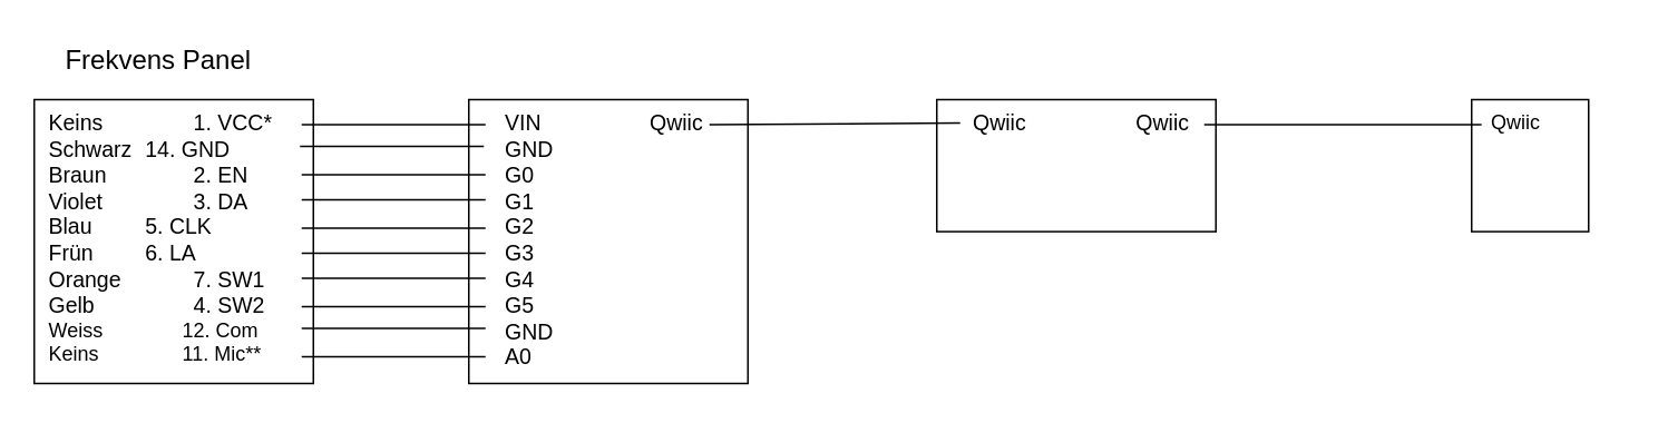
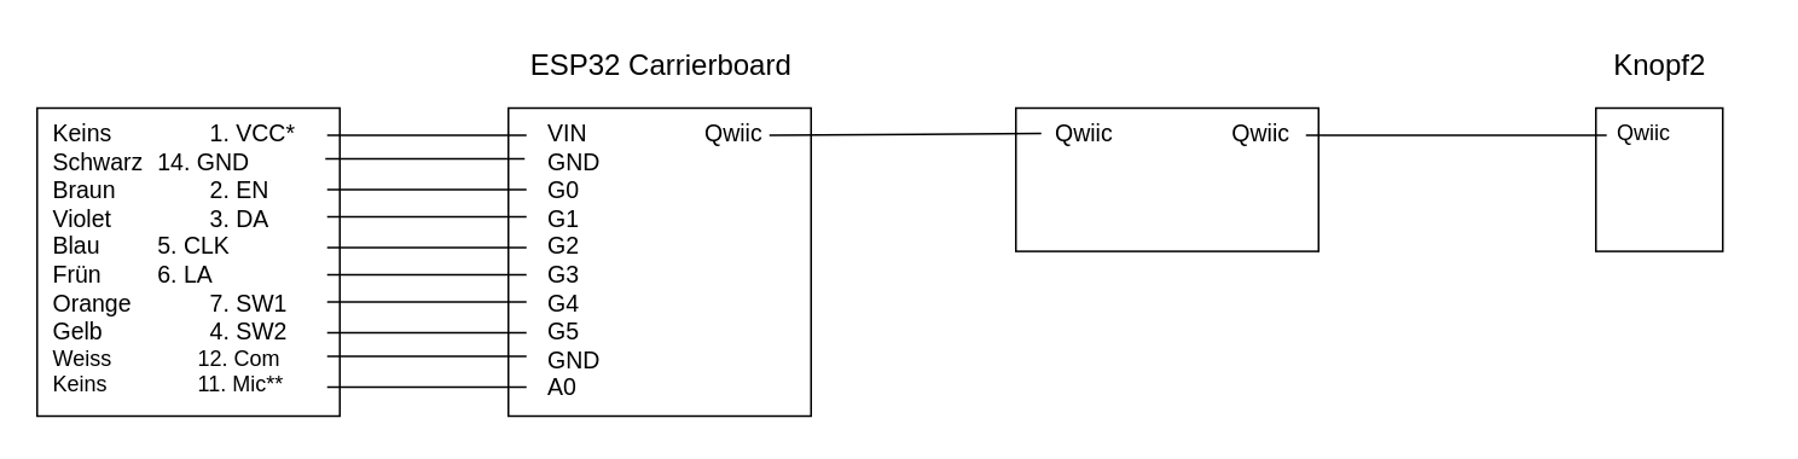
  <mxCell id="0" />
  <mxCell id="1" parent="0" />
  <mxCell id="2" value="" style="group" vertex="1" connectable="0" parent="1"><mxGeometry x="20" y="59" width="167" height="172" as="geometry" /></mxCell>
  <mxCell id="3" value="" style="rounded=0;whiteSpace=wrap;html=1;" vertex="1" parent="2"><mxGeometry width="167" height="170" as="geometry" /></mxCell>
  <mxCell id="4" value="&lt;div&gt;&lt;font style=&quot;font-size: 13px;&quot;&gt;Keins&lt;span style=&quot;white-space: pre;&quot;&gt;&#09;&lt;/span&gt;&lt;span style=&quot;white-space: pre;&quot;&gt;&#09;1. VCC*&lt;/span&gt;&lt;/font&gt;&lt;/div&gt;&lt;div&gt;&lt;font style=&quot;font-size: 13px;&quot;&gt;Schwarz&lt;span style=&quot;white-space: pre;&quot;&gt;&#09;14. GND&lt;/span&gt;&lt;/font&gt;&lt;/div&gt;&lt;div&gt;&lt;font style=&quot;font-size: 13px;&quot;&gt;Braun&lt;span style=&quot;white-space: pre;&quot;&gt;&#09;&lt;/span&gt;&lt;span style=&quot;white-space: pre;&quot;&gt;&#09;&lt;/span&gt;2. EN&lt;/font&gt;&lt;/div&gt;&lt;div&gt;&lt;font style=&quot;font-size: 13px;&quot;&gt;Violet&lt;span style=&quot;white-space: pre;&quot;&gt;&#09;&lt;/span&gt;&lt;span style=&quot;white-space: pre;&quot;&gt;&#09;&lt;/span&gt;3. DA&lt;/font&gt;&lt;/div&gt;&lt;div&gt;&lt;font style=&quot;font-size: 13px;&quot;&gt;Blau&lt;span style=&quot;white-space: pre;&quot;&gt;&#09;&lt;/span&gt;&lt;span style=&quot;white-space: pre;&quot;&gt;&#09;&lt;/span&gt;5. CLK&lt;/font&gt;&lt;/div&gt;&lt;div&gt;&lt;font style=&quot;font-size: 13px;&quot;&gt;Frün&lt;span style=&quot;white-space: pre;&quot;&gt;&#09;&lt;/span&gt;&lt;span style=&quot;white-space: pre;&quot;&gt;&#09;&lt;/span&gt;6. LA&lt;/font&gt;&lt;/div&gt;&lt;div&gt;&lt;font style=&quot;font-size: 13px;&quot;&gt;Orange&lt;span style=&quot;white-space: pre;&quot;&gt;&#09;&lt;/span&gt;&lt;span style=&quot;white-space: pre;&quot;&gt;&#09;7. SW1&lt;/span&gt;&lt;/font&gt;&lt;/div&gt;&lt;div&gt;&lt;font style=&quot;font-size: 13px;&quot;&gt;Gelb&lt;span style=&quot;white-space: pre;&quot;&gt;&#09;&lt;/span&gt;&lt;span style=&quot;white-space: pre;&quot;&gt;&#09;&lt;/span&gt;4. SW2&lt;/font&gt;&lt;/div&gt;&lt;div&gt;Weiss&lt;span style=&quot;white-space: pre;&quot;&gt;&#09;&lt;/span&gt;&lt;span style=&quot;white-space: pre;&quot;&gt;&#09;12. Com&lt;/span&gt;&lt;/div&gt;&lt;div&gt;Keins&lt;span style=&quot;white-space: pre;&quot;&gt;&#09;&lt;/span&gt;&lt;span style=&quot;white-space: pre;&quot;&gt;&#09;&lt;/span&gt;11. Mic**&lt;/div&gt;" style="text;html=1;align=left;verticalAlign=top;whiteSpace=wrap;rounded=0;" vertex="1" parent="2"><mxGeometry x="7" width="153" height="172" as="geometry" /></mxCell>
  <mxCell id="5" value="" style="group" vertex="1" connectable="0" parent="1"><mxGeometry x="280" y="59" width="167" height="172" as="geometry" /></mxCell>
  <mxCell id="6" value="" style="rounded=0;whiteSpace=wrap;html=1;" vertex="1" parent="5"><mxGeometry width="167" height="170" as="geometry" /></mxCell>
  <mxCell id="7" value="&lt;div&gt;&lt;font style=&quot;font-size: 13px;&quot;&gt;VIN&lt;span style=&quot;white-space: pre;&quot;&gt;&#09;&lt;/span&gt;&lt;span style=&quot;white-space: pre;&quot;&gt;&#09;&lt;/span&gt;&lt;span style=&quot;white-space: pre;&quot;&gt;&#09;&lt;/span&gt;Qwiic&lt;/font&gt;&lt;/div&gt;&lt;div&gt;&lt;font style=&quot;font-size: 13px;&quot;&gt;GND&lt;/font&gt;&lt;/div&gt;&lt;div&gt;&lt;font style=&quot;font-size: 13px;&quot;&gt;G0&lt;/font&gt;&lt;/div&gt;&lt;div&gt;&lt;font style=&quot;font-size: 13px;&quot;&gt;G1&lt;/font&gt;&lt;/div&gt;&lt;div&gt;&lt;font style=&quot;font-size: 13px;&quot;&gt;G2&lt;/font&gt;&lt;/div&gt;&lt;div&gt;&lt;font style=&quot;font-size: 13px;&quot;&gt;G3&lt;/font&gt;&lt;/div&gt;&lt;div&gt;&lt;font style=&quot;font-size: 13px;&quot;&gt;G4&lt;/font&gt;&lt;/div&gt;&lt;div&gt;&lt;font style=&quot;font-size: 13px;&quot;&gt;G5&lt;/font&gt;&lt;/div&gt;&lt;div&gt;&lt;font style=&quot;font-size: 13px;&quot;&gt;GND&lt;/font&gt;&lt;/div&gt;&lt;div&gt;&lt;font style=&quot;font-size: 13px;&quot;&gt;A0&lt;/font&gt;&lt;/div&gt;" style="text;html=1;align=left;verticalAlign=top;whiteSpace=wrap;rounded=0;" vertex="1" parent="5"><mxGeometry x="20" width="153" height="172" as="geometry" /></mxCell>
  <mxCell id="8" value="" style="endArrow=none;html=1;rounded=0;fontSize=12;startSize=8;endSize=8;curved=1;exitX=1;exitY=0.087;exitDx=0;exitDy=0;exitPerimeter=0;" edge="1" parent="1" source="4"><mxGeometry width="50" height="50" relative="1" as="geometry"><mxPoint x="180" y="74" as="sourcePoint" /><mxPoint x="290" y="74" as="targetPoint" /></mxGeometry></mxCell>
  <mxCell id="9" value="" style="endArrow=none;html=1;rounded=0;fontSize=12;startSize=8;endSize=8;curved=1;exitX=1;exitY=0.087;exitDx=0;exitDy=0;exitPerimeter=0;" edge="1" parent="1"><mxGeometry width="50" height="50" relative="1" as="geometry"><mxPoint x="179" y="87" as="sourcePoint" /><mxPoint x="289" y="87" as="targetPoint" /></mxGeometry></mxCell>
  <mxCell id="10" value="" style="endArrow=none;html=1;rounded=0;fontSize=12;startSize=8;endSize=8;curved=1;exitX=1;exitY=0.087;exitDx=0;exitDy=0;exitPerimeter=0;" edge="1" parent="1"><mxGeometry width="50" height="50" relative="1" as="geometry"><mxPoint x="180" y="104" as="sourcePoint" /><mxPoint x="290" y="104" as="targetPoint" /></mxGeometry></mxCell>
  <mxCell id="11" value="" style="endArrow=none;html=1;rounded=0;fontSize=12;startSize=8;endSize=8;curved=1;exitX=1;exitY=0.087;exitDx=0;exitDy=0;exitPerimeter=0;" edge="1" parent="1"><mxGeometry width="50" height="50" relative="1" as="geometry"><mxPoint x="180" y="119" as="sourcePoint" /><mxPoint x="290" y="119" as="targetPoint" /></mxGeometry></mxCell>
  <mxCell id="12" value="" style="endArrow=none;html=1;rounded=0;fontSize=12;startSize=8;endSize=8;curved=1;exitX=1;exitY=0.087;exitDx=0;exitDy=0;exitPerimeter=0;" edge="1" parent="1"><mxGeometry width="50" height="50" relative="1" as="geometry"><mxPoint x="180" y="136" as="sourcePoint" /><mxPoint x="290" y="136" as="targetPoint" /></mxGeometry></mxCell>
  <mxCell id="13" value="" style="endArrow=none;html=1;rounded=0;fontSize=12;startSize=8;endSize=8;curved=1;exitX=1;exitY=0.087;exitDx=0;exitDy=0;exitPerimeter=0;" edge="1" parent="1"><mxGeometry width="50" height="50" relative="1" as="geometry"><mxPoint x="180" y="151" as="sourcePoint" /><mxPoint x="290" y="151" as="targetPoint" /></mxGeometry></mxCell>
  <mxCell id="14" value="" style="endArrow=none;html=1;rounded=0;fontSize=12;startSize=8;endSize=8;curved=1;exitX=1;exitY=0.087;exitDx=0;exitDy=0;exitPerimeter=0;" edge="1" parent="1"><mxGeometry width="50" height="50" relative="1" as="geometry"><mxPoint x="180" y="166" as="sourcePoint" /><mxPoint x="290" y="166" as="targetPoint" /></mxGeometry></mxCell>
  <mxCell id="15" value="" style="endArrow=none;html=1;rounded=0;fontSize=12;startSize=8;endSize=8;curved=1;exitX=1;exitY=0.087;exitDx=0;exitDy=0;exitPerimeter=0;" edge="1" parent="1"><mxGeometry width="50" height="50" relative="1" as="geometry"><mxPoint x="180" y="183" as="sourcePoint" /><mxPoint x="290" y="183" as="targetPoint" /></mxGeometry></mxCell>
  <mxCell id="16" value="" style="endArrow=none;html=1;rounded=0;fontSize=12;startSize=8;endSize=8;curved=1;exitX=1;exitY=0.087;exitDx=0;exitDy=0;exitPerimeter=0;" edge="1" parent="1"><mxGeometry width="50" height="50" relative="1" as="geometry"><mxPoint x="180" y="196" as="sourcePoint" /><mxPoint x="290" y="196" as="targetPoint" /></mxGeometry></mxCell>
  <mxCell id="17" value="" style="endArrow=none;html=1;rounded=0;fontSize=12;startSize=8;endSize=8;curved=1;exitX=1;exitY=0.087;exitDx=0;exitDy=0;exitPerimeter=0;" edge="1" parent="1"><mxGeometry width="50" height="50" relative="1" as="geometry"><mxPoint x="180" y="213" as="sourcePoint" /><mxPoint x="290" y="213" as="targetPoint" /></mxGeometry></mxCell>
  <mxCell id="18" value="" style="group" vertex="1" connectable="0" parent="1"><mxGeometry x="560" y="59" width="173" height="80" as="geometry" /></mxCell>
  <mxCell id="19" value="" style="rounded=0;whiteSpace=wrap;html=1;" vertex="1" parent="18"><mxGeometry width="167" height="79.07" as="geometry" /></mxCell>
  <mxCell id="20" value="&lt;div&gt;&lt;font style=&quot;font-size: 13px;&quot;&gt;&lt;span style=&quot;white-space: pre;&quot;&gt;Qwiic&#09;&lt;/span&gt;&lt;span style=&quot;white-space: pre;&quot;&gt;&#09;   &lt;/span&gt;Qwiic&lt;/font&gt;&lt;/div&gt;" style="text;html=1;align=left;verticalAlign=top;whiteSpace=wrap;rounded=0;" vertex="1" parent="18"><mxGeometry x="20" width="153" height="37.209" as="geometry" /></mxCell>
  <mxCell id="21" value="" style="group" vertex="1" connectable="0" parent="1"><mxGeometry x="880" y="59" width="90" height="80" as="geometry" /></mxCell>
  <mxCell id="22" value="" style="rounded=0;whiteSpace=wrap;html=1;" vertex="1" parent="21"><mxGeometry width="70" height="79.07" as="geometry" /></mxCell>
  <mxCell id="23" value="Qwiic" style="text;html=1;align=left;verticalAlign=top;whiteSpace=wrap;rounded=0;" vertex="1" parent="21"><mxGeometry x="10.405" width="79.595" height="37.209" as="geometry" /></mxCell>
- <mxCell id="24" value="Frekvens Panel" style="text;html=1;align=center;verticalAlign=middle;resizable=0;points=[];autosize=1;strokeColor=none;fillColor=none;fontSize=16;" vertex="1" parent="1"><mxGeometry x="29" y="20" width="130" height="30" as="geometry" /></mxCell>
+ <mxCell id="25" value="ESP32 Carrierboard" style="text;html=1;align=center;verticalAlign=middle;resizable=0;points=[];autosize=1;strokeColor=none;fillColor=none;fontSize=16;" vertex="1" parent="1"><mxGeometry x="279" y="20" width="170" height="30" as="geometry" /></mxCell>
+ <mxCell id="26" value="Knopf2" style="text;html=1;align=center;verticalAlign=middle;resizable=0;points=[];autosize=1;strokeColor=none;fillColor=none;fontSize=16;" vertex="1" parent="1"><mxGeometry x="880" y="20" width="70" height="30" as="geometry" /></mxCell>
  <mxCell id="27" value="" style="endArrow=none;html=1;rounded=0;fontSize=12;startSize=8;endSize=8;curved=1;" edge="1" parent="1"><mxGeometry width="50" height="50" relative="1" as="geometry"><mxPoint x="424" y="74" as="sourcePoint" /><mxPoint x="574" y="73.076" as="targetPoint" /></mxGeometry></mxCell>
  <mxCell id="28" value="" style="endArrow=none;html=1;rounded=0;fontSize=12;startSize=8;endSize=8;curved=1;entryX=0.071;entryY=0.164;entryDx=0;entryDy=0;entryPerimeter=0;" edge="1" parent="1"><mxGeometry width="50" height="50" relative="1" as="geometry"><mxPoint x="720" y="74" as="sourcePoint" /><mxPoint x="885.97" y="73.967" as="targetPoint" /></mxGeometry></mxCell>
